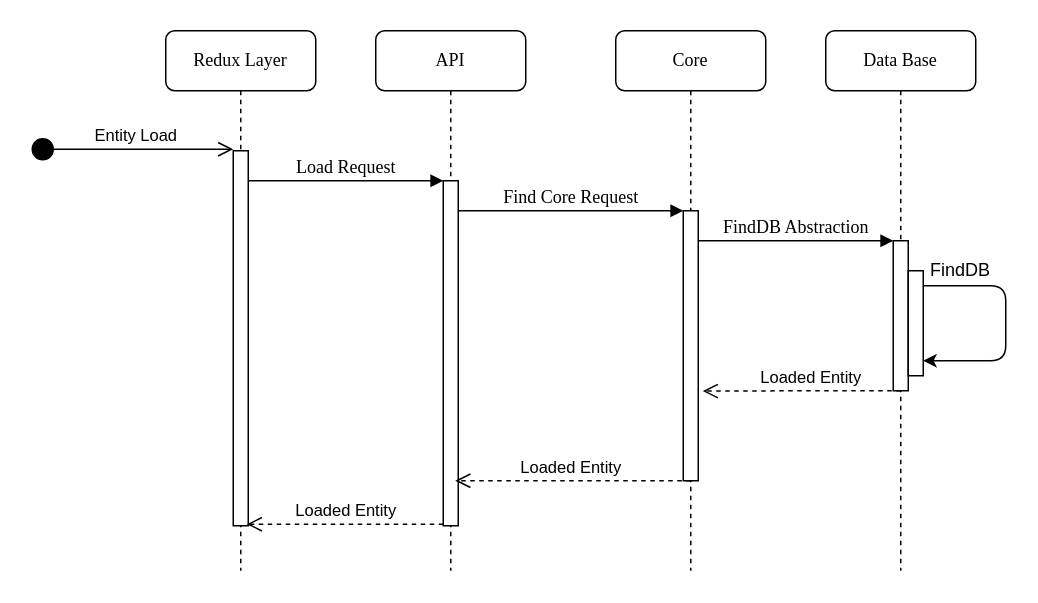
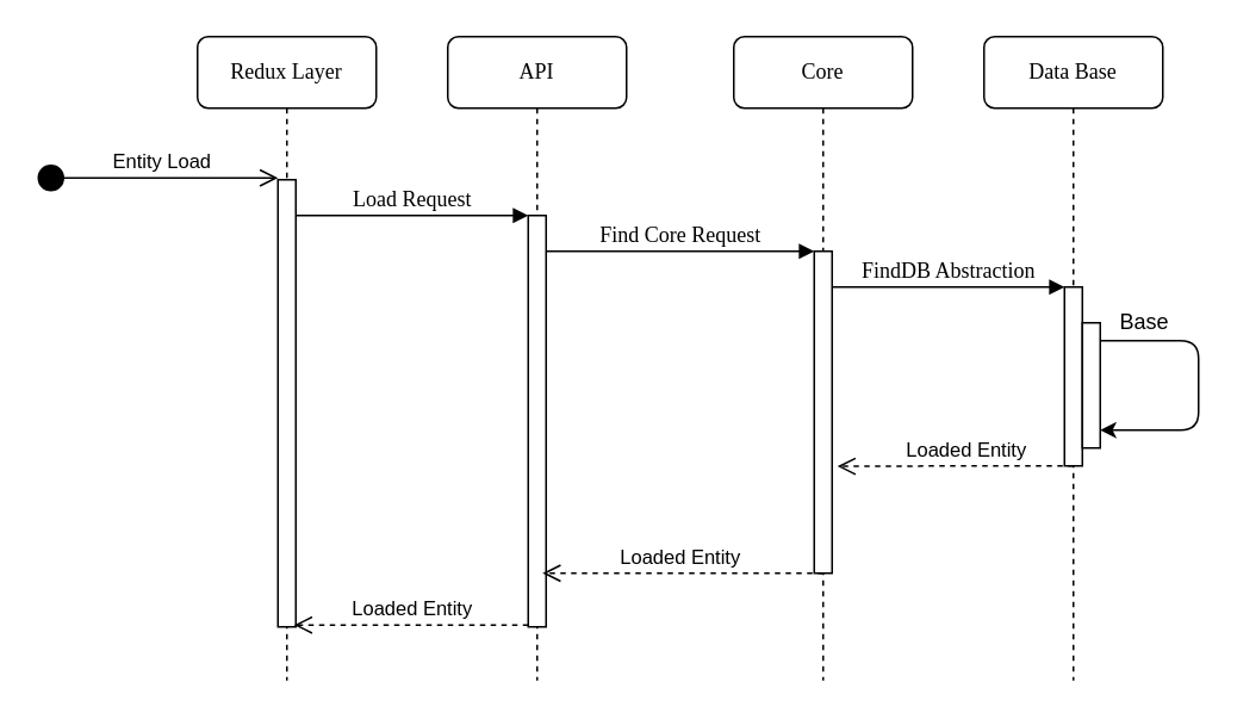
  <mxCell id="0" />
  <mxCell id="1" parent="0" />
  <mxCell id="2" value="API&lt;br&gt;" style="shape=umlLifeline;perimeter=lifelinePerimeter;whiteSpace=wrap;html=1;container=1;collapsible=0;recursiveResize=0;outlineConnect=0;rounded=1;shadow=0;comic=0;labelBackgroundColor=none;strokeColor=#000000;strokeWidth=1;fillColor=#FFFFFF;fontFamily=Verdana;fontSize=12;fontColor=#000000;align=center;" parent="1" vertex="1"><mxGeometry x="250" y="20" width="100" height="360" as="geometry" /></mxCell>
  <mxCell id="3" value="" style="html=1;points=[];perimeter=orthogonalPerimeter;rounded=0;shadow=0;comic=0;labelBackgroundColor=none;strokeColor=#000000;strokeWidth=1;fillColor=#FFFFFF;fontFamily=Verdana;fontSize=12;fontColor=#000000;align=center;" parent="2" vertex="1"><mxGeometry x="45" y="100" width="10" height="230" as="geometry" /></mxCell>
  <mxCell id="4" value="Core&lt;br&gt;" style="shape=umlLifeline;perimeter=lifelinePerimeter;whiteSpace=wrap;html=1;container=1;collapsible=0;recursiveResize=0;outlineConnect=0;rounded=1;shadow=0;comic=0;labelBackgroundColor=none;strokeColor=#000000;strokeWidth=1;fillColor=#FFFFFF;fontFamily=Verdana;fontSize=12;fontColor=#000000;align=center;" parent="1" vertex="1"><mxGeometry x="410" y="20" width="100" height="360" as="geometry" /></mxCell>
  <mxCell id="5" value="" style="html=1;points=[];perimeter=orthogonalPerimeter;rounded=0;shadow=0;comic=0;labelBackgroundColor=none;strokeColor=#000000;strokeWidth=1;fillColor=#FFFFFF;fontFamily=Verdana;fontSize=12;fontColor=#000000;align=center;" parent="4" vertex="1"><mxGeometry x="45" y="120" width="10" height="180" as="geometry" /></mxCell>
  <mxCell id="6" value="Data Base&lt;br&gt;" style="shape=umlLifeline;perimeter=lifelinePerimeter;whiteSpace=wrap;html=1;container=1;collapsible=0;recursiveResize=0;outlineConnect=0;rounded=1;shadow=0;comic=0;labelBackgroundColor=none;strokeColor=#000000;strokeWidth=1;fillColor=#FFFFFF;fontFamily=Verdana;fontSize=12;fontColor=#000000;align=center;" parent="1" vertex="1"><mxGeometry x="550" y="20" width="100" height="360" as="geometry" /></mxCell>
  <mxCell id="7" value="Redux Layer&lt;br&gt;" style="shape=umlLifeline;perimeter=lifelinePerimeter;whiteSpace=wrap;html=1;container=1;collapsible=0;recursiveResize=0;outlineConnect=0;rounded=1;shadow=0;comic=0;labelBackgroundColor=none;strokeColor=#000000;strokeWidth=1;fillColor=#FFFFFF;fontFamily=Verdana;fontSize=12;fontColor=#000000;align=center;" parent="1" vertex="1"><mxGeometry x="110" y="20" width="100" height="360" as="geometry" /></mxCell>
  <mxCell id="8" value="" style="html=1;points=[];perimeter=orthogonalPerimeter;rounded=0;shadow=0;comic=0;labelBackgroundColor=none;strokeColor=#000000;strokeWidth=1;fillColor=#FFFFFF;fontFamily=Verdana;fontSize=12;fontColor=#000000;align=center;" parent="7" vertex="1"><mxGeometry x="45" y="80" width="10" height="250" as="geometry" /></mxCell>
  <mxCell id="9" value="" style="html=1;points=[];perimeter=orthogonalPerimeter;rounded=0;shadow=0;comic=0;labelBackgroundColor=none;strokeColor=#000000;strokeWidth=1;fillColor=#FFFFFF;fontFamily=Verdana;fontSize=12;fontColor=#000000;align=center;" parent="1" vertex="1"><mxGeometry x="595" y="160" width="10" height="100" as="geometry" /></mxCell>
  <mxCell id="10" value="FindDB Abstraction&lt;br&gt;" style="html=1;verticalAlign=bottom;endArrow=block;labelBackgroundColor=none;fontFamily=Verdana;fontSize=12;edgeStyle=elbowEdgeStyle;elbow=vertical;" parent="1" source="5" target="9" edge="1"><mxGeometry relative="1" as="geometry"><mxPoint x="520" y="160" as="sourcePoint" /><Array as="points"><mxPoint x="470" y="160" /></Array></mxGeometry></mxCell>
  <mxCell id="11" value="Load Request&lt;br&gt;" style="html=1;verticalAlign=bottom;endArrow=block;entryX=0;entryY=0;labelBackgroundColor=none;fontFamily=Verdana;fontSize=12;edgeStyle=elbowEdgeStyle;elbow=vertical;" parent="1" source="8" target="3" edge="1"><mxGeometry relative="1" as="geometry"><mxPoint x="230" y="130" as="sourcePoint" /><Array as="points"><mxPoint x="220" y="120" /></Array><mxPoint as="offset" /></mxGeometry></mxCell>
  <mxCell id="12" value="Find Core Request" style="html=1;verticalAlign=bottom;endArrow=block;entryX=0;entryY=0;labelBackgroundColor=none;fontFamily=Verdana;fontSize=12;edgeStyle=elbowEdgeStyle;elbow=vertical;" parent="1" source="3" target="5" edge="1"><mxGeometry relative="1" as="geometry"><mxPoint x="380" y="140" as="sourcePoint" /><mxPoint as="offset" /></mxGeometry></mxCell>
  <mxCell id="13" value="" style="html=1;points=[];perimeter=orthogonalPerimeter;rounded=0;shadow=0;comic=0;labelBackgroundColor=none;strokeColor=#000000;strokeWidth=1;fillColor=#FFFFFF;fontFamily=Verdana;fontSize=12;fontColor=#000000;align=center;" parent="1" vertex="1"><mxGeometry x="605" y="180" width="10" height="70" as="geometry" /></mxCell>
- <mxCell id="14" value="FindDB" style="text;html=1;strokeColor=none;fillColor=none;align=center;verticalAlign=middle;whiteSpace=wrap;rounded=0;" vertex="1" parent="1"><mxGeometry x="620" y="170" width="40" height="20" as="geometry" /></mxCell>
+ <mxCell id="14" value="Base" style="text;html=1;strokeColor=none;fillColor=none;align=center;verticalAlign=middle;whiteSpace=wrap;rounded=0;" vertex="1" parent="1"><mxGeometry x="620" y="170" width="40" height="20" as="geometry" /></mxCell>
  <mxCell id="15" value="" style="endArrow=classic;html=1;entryX=1;entryY=0.857;entryDx=0;entryDy=0;entryPerimeter=0;" edge="1" parent="1" source="13" target="13"><mxGeometry width="50" height="50" relative="1" as="geometry"><mxPoint x="620" y="190" as="sourcePoint" /><mxPoint x="640" y="250" as="targetPoint" /><Array as="points"><mxPoint x="670" y="190" /><mxPoint x="670" y="240" /></Array></mxGeometry></mxCell>
  <mxCell id="16" value="Entity Load" style="html=1;verticalAlign=bottom;startArrow=circle;startFill=1;endArrow=open;startSize=6;endSize=8;" edge="1" parent="1"><mxGeometry x="0.037" width="80" relative="1" as="geometry"><mxPoint x="20" y="99" as="sourcePoint" /><mxPoint x="155" y="99" as="targetPoint" /><mxPoint as="offset" /></mxGeometry></mxCell>
  <mxCell id="17" value="Loaded Entity" style="html=1;verticalAlign=bottom;endArrow=open;dashed=1;endSize=8;entryX=0.9;entryY=0.996;entryDx=0;entryDy=0;entryPerimeter=0;" edge="1" parent="1" target="8"><mxGeometry x="-0.008" relative="1" as="geometry"><mxPoint x="295" y="349" as="sourcePoint" /><mxPoint x="180" y="350" as="targetPoint" /><mxPoint as="offset" /></mxGeometry></mxCell>
  <mxCell id="18" value="Loaded Entity" style="html=1;verticalAlign=bottom;endArrow=open;dashed=1;endSize=8;entryX=1.3;entryY=0.668;entryDx=0;entryDy=0;entryPerimeter=0;" edge="1" parent="1" target="5"><mxGeometry x="-0.091" relative="1" as="geometry"><mxPoint x="600" y="260" as="sourcePoint" /><mxPoint x="520" y="260" as="targetPoint" /><Array as="points"><mxPoint x="540" y="260" /></Array><mxPoint as="offset" /></mxGeometry></mxCell>
  <mxCell id="19" value="Loaded Entity" style="html=1;verticalAlign=bottom;endArrow=open;dashed=1;endSize=8;" edge="1" parent="1"><mxGeometry x="0.019" relative="1" as="geometry"><mxPoint x="460" y="320" as="sourcePoint" /><mxPoint x="303" y="320" as="targetPoint" /><Array as="points"><mxPoint x="380" y="320" /></Array><mxPoint as="offset" /></mxGeometry></mxCell>
